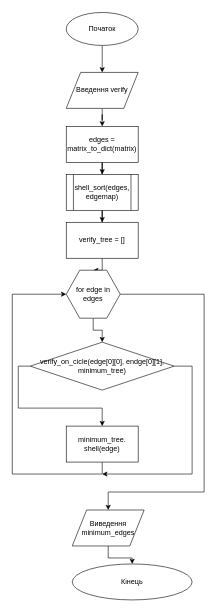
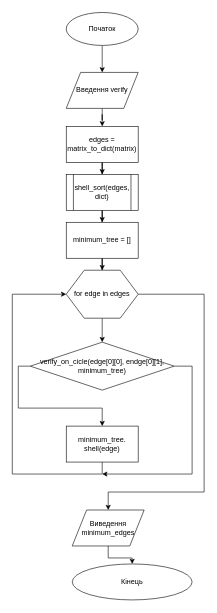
  <mxCell id="0" />
  <mxCell id="1" parent="0" />
  <mxCell id="2" value="" style="edgeStyle=orthogonalEdgeStyle;rounded=0;orthogonalLoop=1;jettySize=auto;html=1;" edge="1" parent="1" source="3" target="5"><mxGeometry relative="1" as="geometry" /></mxCell>
  <mxCell id="3" value="Початок" style="ellipse;whiteSpace=wrap;html=1;" vertex="1" parent="1"><mxGeometry x="110" y="20" width="120" height="55" as="geometry" /></mxCell>
  <mxCell id="4" value="" style="edgeStyle=orthogonalEdgeStyle;rounded=0;orthogonalLoop=1;jettySize=auto;html=1;" edge="1" parent="1" source="5" target="7"><mxGeometry relative="1" as="geometry" /></mxCell>
  <mxCell id="5" value="Введення verify" style="shape=parallelogram;perimeter=parallelogramPerimeter;whiteSpace=wrap;html=1;" vertex="1" parent="1"><mxGeometry x="110" y="120" width="120" height="60" as="geometry" /></mxCell>
  <mxCell id="6" value="" style="edgeStyle=orthogonalEdgeStyle;rounded=0;orthogonalLoop=1;jettySize=auto;html=1;" edge="1" parent="1" source="7" target="9"><mxGeometry relative="1" as="geometry" /></mxCell>
  <mxCell id="7" value="edges = matrix_to_dict(matrix)" style="rounded=0;whiteSpace=wrap;html=1;" vertex="1" parent="1"><mxGeometry x="110" y="210" width="120" height="60" as="geometry" /></mxCell>
  <mxCell id="8" value="" style="edgeStyle=orthogonalEdgeStyle;rounded=0;orthogonalLoop=1;jettySize=auto;html=1;" edge="1" parent="1" source="9" target="11"><mxGeometry relative="1" as="geometry" /></mxCell>
- <mxCell id="9" value="&lt;span style=&quot;white-space: normal&quot;&gt;shell_sort(edges, edgemap)&lt;/span&gt;" style="shape=process;whiteSpace=wrap;html=1;backgroundOutline=1;" vertex="1" parent="1"><mxGeometry x="110" y="290" width="120" height="60" as="geometry" /></mxCell>
+ <mxCell id="9" value="&lt;span style=&quot;white-space: normal&quot;&gt;shell_sort(edges, dict)&lt;/span&gt;" style="shape=process;whiteSpace=wrap;html=1;backgroundOutline=1;" vertex="1" parent="1"><mxGeometry x="110" y="290" width="120" height="60" as="geometry" /></mxCell>
  <mxCell id="10" value="" style="edgeStyle=orthogonalEdgeStyle;rounded=0;orthogonalLoop=1;jettySize=auto;html=1;" edge="1" parent="1" source="11" target="14"><mxGeometry relative="1" as="geometry" /></mxCell>
- <mxCell id="11" value="verify_tree = []" style="rounded=0;whiteSpace=wrap;html=1;" vertex="1" parent="1"><mxGeometry x="110" y="370" width="120" height="60" as="geometry" /></mxCell>
+ <mxCell id="11" value="minimum_tree = []" style="rounded=0;whiteSpace=wrap;html=1;" vertex="1" parent="1"><mxGeometry x="110" y="370" width="120" height="60" as="geometry" /></mxCell>
  <mxCell id="12" value="" style="edgeStyle=orthogonalEdgeStyle;rounded=0;orthogonalLoop=1;jettySize=auto;html=1;" edge="1" parent="1" source="14" target="17"><mxGeometry relative="1" as="geometry" /></mxCell>
  <mxCell id="13" style="edgeStyle=orthogonalEdgeStyle;rounded=0;orthogonalLoop=1;jettySize=auto;html=1;exitX=1;exitY=0.5;exitDx=0;exitDy=0;entryX=0.5;entryY=0;entryDx=0;entryDy=0;" edge="1" parent="1" source="14" target="21"><mxGeometry relative="1" as="geometry"><mxPoint x="360" y="840" as="targetPoint" /><Array as="points"><mxPoint x="340" y="490" /><mxPoint x="340" y="820" /><mxPoint x="180" y="820" /></Array></mxGeometry></mxCell>
- <mxCell id="14" value="for edge in edges" style="shape=hexagon;perimeter=hexagonPerimeter2;whiteSpace=wrap;html=1;" vertex="1" parent="1"><mxGeometry x="110" y="450" width="90" height="80" as="geometry" /></mxCell>
+ <mxCell id="14" value="for edge in edges" style="shape=hexagon;perimeter=hexagonPerimeter2;whiteSpace=wrap;html=1;" vertex="1" parent="1"><mxGeometry x="110" y="450" width="120" height="80" as="geometry" /></mxCell>
  <mxCell id="15" style="edgeStyle=orthogonalEdgeStyle;rounded=0;orthogonalLoop=1;jettySize=auto;html=1;exitX=0;exitY=0.5;exitDx=0;exitDy=0;" edge="1" parent="1" source="17" target="19"><mxGeometry relative="1" as="geometry" /></mxCell>
  <mxCell id="16" style="edgeStyle=orthogonalEdgeStyle;rounded=0;orthogonalLoop=1;jettySize=auto;html=1;exitX=1;exitY=0.5;exitDx=0;exitDy=0;" edge="1" parent="1" source="17"><mxGeometry relative="1" as="geometry"><mxPoint x="170" y="790" as="targetPoint" /><Array as="points"><mxPoint x="320" y="610" /><mxPoint x="320" y="790" /></Array></mxGeometry></mxCell>
  <mxCell id="17" value="verify_on_cicle(edge[0][0], endge[0][1], minimum_tree)" style="rhombus;whiteSpace=wrap;html=1;" vertex="1" parent="1"><mxGeometry x="50" y="570" width="240" height="80" as="geometry" /></mxCell>
  <mxCell id="18" style="edgeStyle=orthogonalEdgeStyle;rounded=0;orthogonalLoop=1;jettySize=auto;html=1;exitX=0.5;exitY=1;exitDx=0;exitDy=0;entryX=0;entryY=0.5;entryDx=0;entryDy=0;" edge="1" parent="1" source="19" target="14"><mxGeometry relative="1" as="geometry"><mxPoint x="10" y="490" as="targetPoint" /><Array as="points"><mxPoint x="170" y="790" /><mxPoint x="20" y="790" /><mxPoint x="20" y="490" /></Array></mxGeometry></mxCell>
  <mxCell id="19" value="minimum_tree.&lt;br&gt;shell(edge)" style="rounded=0;whiteSpace=wrap;html=1;" vertex="1" parent="1"><mxGeometry x="110" y="710" width="120" height="60" as="geometry" /></mxCell>
  <mxCell id="20" value="" style="edgeStyle=orthogonalEdgeStyle;rounded=0;orthogonalLoop=1;jettySize=auto;html=1;" edge="1" parent="1" source="21" target="22"><mxGeometry relative="1" as="geometry" /></mxCell>
  <mxCell id="21" value="Виведення minimum_edges" style="shape=parallelogram;perimeter=parallelogramPerimeter;whiteSpace=wrap;html=1;" vertex="1" parent="1"><mxGeometry x="120" y="850" width="120" height="60" as="geometry" /></mxCell>
  <mxCell id="22" value="Кінець" style="ellipse;whiteSpace=wrap;html=1;" vertex="1" parent="1"><mxGeometry x="120" y="940" width="200" height="60" as="geometry" /></mxCell>
